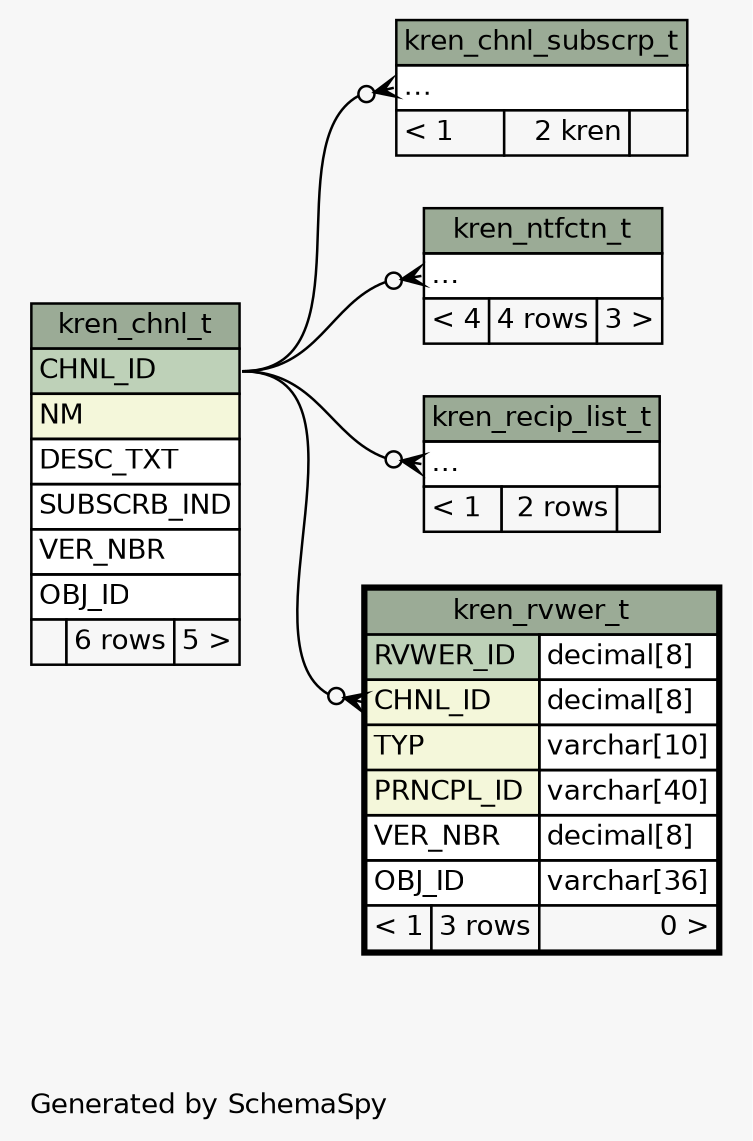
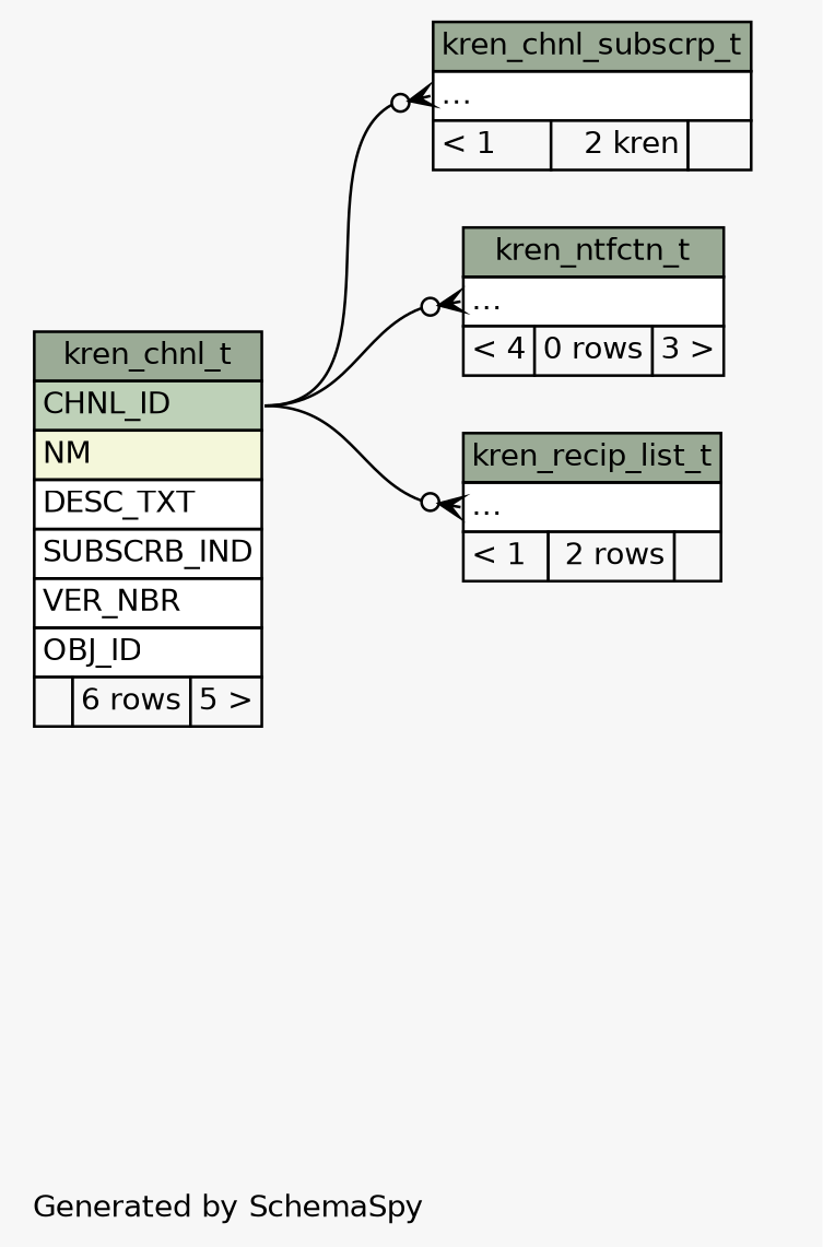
  digraph {
    bgcolor="#f7f7f7"
    fontname="DejaVu Sans"
    fontsize=11
    label="\nGenerated by SchemaSpy"
    labeljust=l
    nodesep=0.18
    rankdir=RL
    ranksep=0.46
    node [fontname="DejaVu Sans" fontsize=11 shape=plaintext]
    edge [arrowhead=none arrowsize=0.8 arrowtail=crowodot dir=back fontname="DejaVu Sans" headport="CHNL_ID:e" tailport="elipses:w"]
    n1 [label=<     <TABLE BORDER="0" CELLBORDER="1" CELLSPACING="0" BGCOLOR="#ffffff">       <TR><TD COLSPAN="3" BGCOLOR="#9bab96" ALIGN="CENTER">kren_chnl_t</TD></TR>       <TR><TD PORT="CHNL_ID" COLSPAN="3" BGCOLOR="#bed1b8" ALIGN="LEFT">CHNL_ID</TD></TR>       <TR><TD PORT="NM" COLSPAN="3" BGCOLOR="#f4f7da" ALIGN="LEFT">NM</TD></TR>       <TR><TD PORT="DESC_TXT" COLSPAN="3" ALIGN="LEFT">DESC_TXT</TD></TR>       <TR><TD PORT="SUBSCRB_IND" COLSPAN="3" ALIGN="LEFT">SUBSCRB_IND</TD></TR>       <TR><TD PORT="VER_NBR" COLSPAN="3" ALIGN="LEFT">VER_NBR</TD></TR>       <TR><TD PORT="OBJ_ID" COLSPAN="3" ALIGN="LEFT">OBJ_ID</TD></TR>       <TR><TD ALIGN="LEFT" BGCOLOR="#f7f7f7">  </TD><TD ALIGN="RIGHT" BGCOLOR="#f7f7f7">6 rows</TD><TD ALIGN="RIGHT" BGCOLOR="#f7f7f7">5 &gt;</TD></TR>     </TABLE>>]
    n2 [label=<     <TABLE BORDER="0" CELLBORDER="1" CELLSPACING="0" BGCOLOR="#ffffff">       <TR><TD COLSPAN="3" BGCOLOR="#9bab96" ALIGN="CENTER">kren_chnl_subscrp_t</TD></TR>       <TR><TD PORT="elipses" COLSPAN="3" ALIGN="LEFT">...</TD></TR>       <TR><TD ALIGN="LEFT" BGCOLOR="#f7f7f7">&lt; 1</TD><TD ALIGN="RIGHT" BGCOLOR="#f7f7f7">2 kren</TD><TD ALIGN="RIGHT" BGCOLOR="#f7f7f7">  </TD></TR>     </TABLE>>]
-   n3 [label=<     <TABLE BORDER="0" CELLBORDER="1" CELLSPACING="0" BGCOLOR="#ffffff">       <TR><TD COLSPAN="3" BGCOLOR="#9bab96" ALIGN="CENTER">kren_ntfctn_t</TD></TR>       <TR><TD PORT="elipses" COLSPAN="3" ALIGN="LEFT">...</TD></TR>       <TR><TD ALIGN="LEFT" BGCOLOR="#f7f7f7">&lt; 4</TD><TD ALIGN="RIGHT" BGCOLOR="#f7f7f7">4 rows</TD><TD ALIGN="RIGHT" BGCOLOR="#f7f7f7">3 &gt;</TD></TR>     </TABLE>>]
+   n3 [label=<     <TABLE BORDER="0" CELLBORDER="1" CELLSPACING="0" BGCOLOR="#ffffff">       <TR><TD COLSPAN="3" BGCOLOR="#9bab96" ALIGN="CENTER">kren_ntfctn_t</TD></TR>       <TR><TD PORT="elipses" COLSPAN="3" ALIGN="LEFT">...</TD></TR>       <TR><TD ALIGN="LEFT" BGCOLOR="#f7f7f7">&lt; 4</TD><TD ALIGN="RIGHT" BGCOLOR="#f7f7f7">0 rows</TD><TD ALIGN="RIGHT" BGCOLOR="#f7f7f7">3 &gt;</TD></TR>     </TABLE>>]
    n4 [label=<     <TABLE BORDER="0" CELLBORDER="1" CELLSPACING="0" BGCOLOR="#ffffff">       <TR><TD COLSPAN="3" BGCOLOR="#9bab96" ALIGN="CENTER">kren_recip_list_t</TD></TR>       <TR><TD PORT="elipses" COLSPAN="3" ALIGN="LEFT">...</TD></TR>       <TR><TD ALIGN="LEFT" BGCOLOR="#f7f7f7">&lt; 1</TD><TD ALIGN="RIGHT" BGCOLOR="#f7f7f7">2 rows</TD><TD ALIGN="RIGHT" BGCOLOR="#f7f7f7">  </TD></TR>     </TABLE>>]
-   n5 [label=<     <TABLE BORDER="2" CELLBORDER="1" CELLSPACING="0" BGCOLOR="#ffffff">       <TR><TD COLSPAN="3" BGCOLOR="#9bab96" ALIGN="CENTER">kren_rvwer_t</TD></TR>       <TR><TD PORT="RVWER_ID" COLSPAN="2" BGCOLOR="#bed1b8" ALIGN="LEFT">RVWER_ID</TD><TD PORT="RVWER_ID.type" ALIGN="LEFT">decimal[8]</TD></TR>       <TR><TD PORT="CHNL_ID" COLSPAN="2" BGCOLOR="#f4f7da" ALIGN="LEFT">CHNL_ID</TD><TD PORT="CHNL_ID.type" ALIGN="LEFT">decimal[8]</TD></TR>       <TR><TD PORT="TYP" COLSPAN="2" BGCOLOR="#f4f7da" ALIGN="LEFT">TYP</TD><TD PORT="TYP.type" ALIGN="LEFT">varchar[10]</TD></TR>       <TR><TD PORT="PRNCPL_ID" COLSPAN="2" BGCOLOR="#f4f7da" ALIGN="LEFT">PRNCPL_ID</TD><TD PORT="PRNCPL_ID.type" ALIGN="LEFT">varchar[40]</TD></TR>       <TR><TD PORT="VER_NBR" COLSPAN="2" ALIGN="LEFT">VER_NBR</TD><TD PORT="VER_NBR.type" ALIGN="LEFT">decimal[8]</TD></TR>       <TR><TD PORT="OBJ_ID" COLSPAN="2" ALIGN="LEFT">OBJ_ID</TD><TD PORT="OBJ_ID.type" ALIGN="LEFT">varchar[36]</TD></TR>       <TR><TD ALIGN="LEFT" BGCOLOR="#f7f7f7">&lt; 1</TD><TD ALIGN="RIGHT" BGCOLOR="#f7f7f7">3 rows</TD><TD ALIGN="RIGHT" BGCOLOR="#f7f7f7">0 &gt;</TD></TR>     </TABLE>>]
    n2 -> n1
    n3 -> n1
    n4 -> n1
-   n5 -> n1 [tailport="CHNL_ID:w"]
  }
